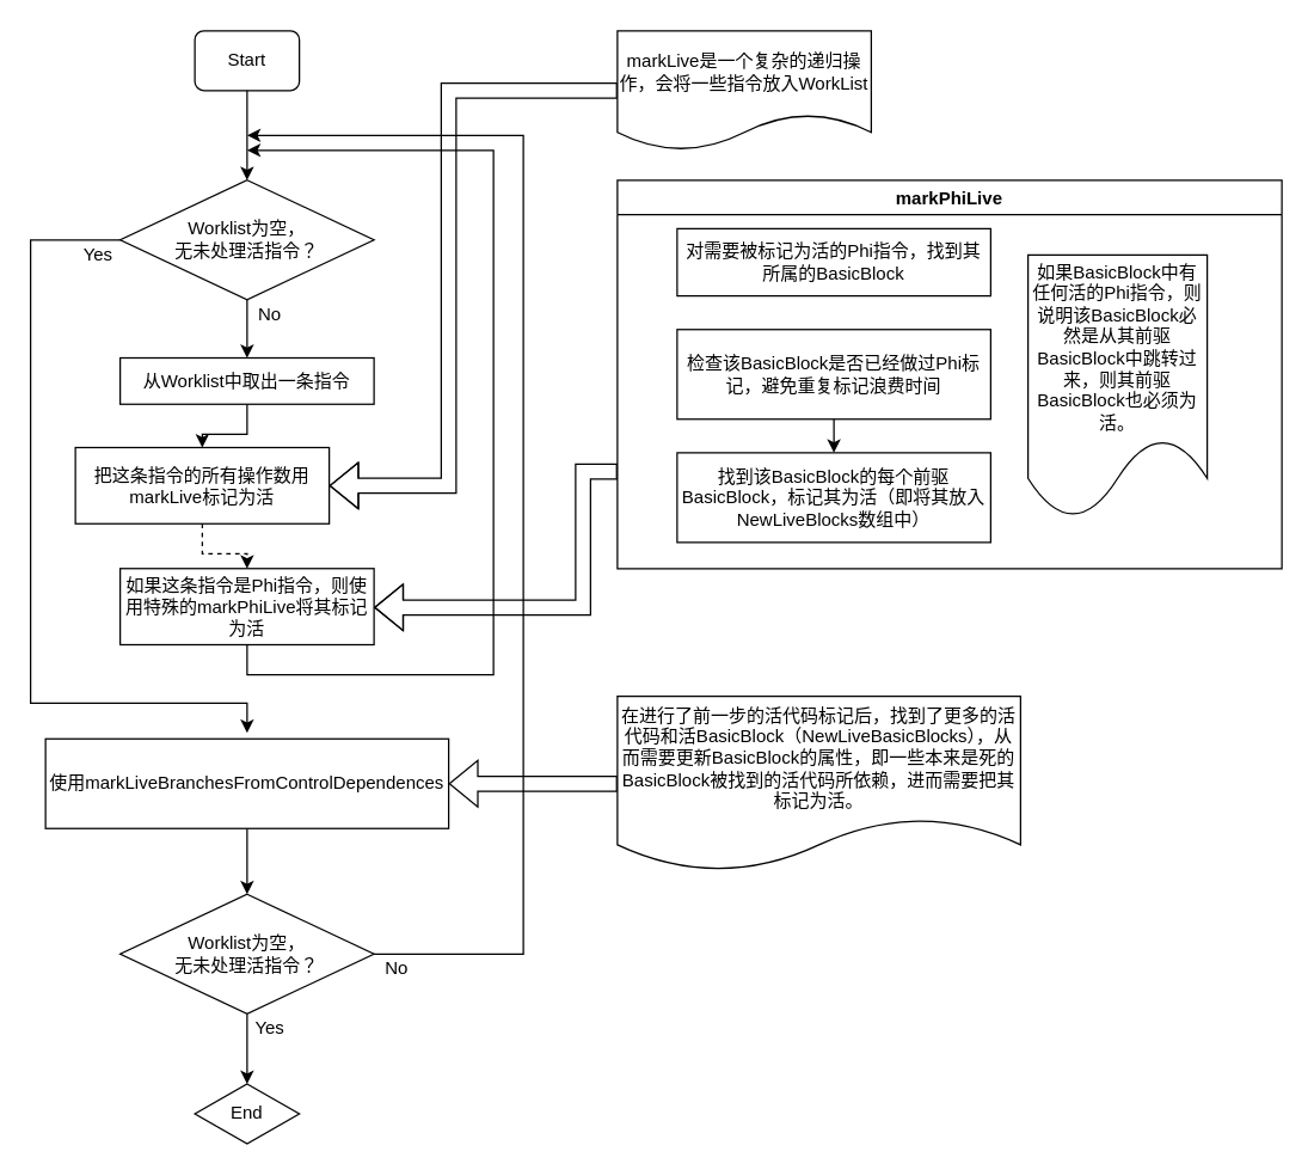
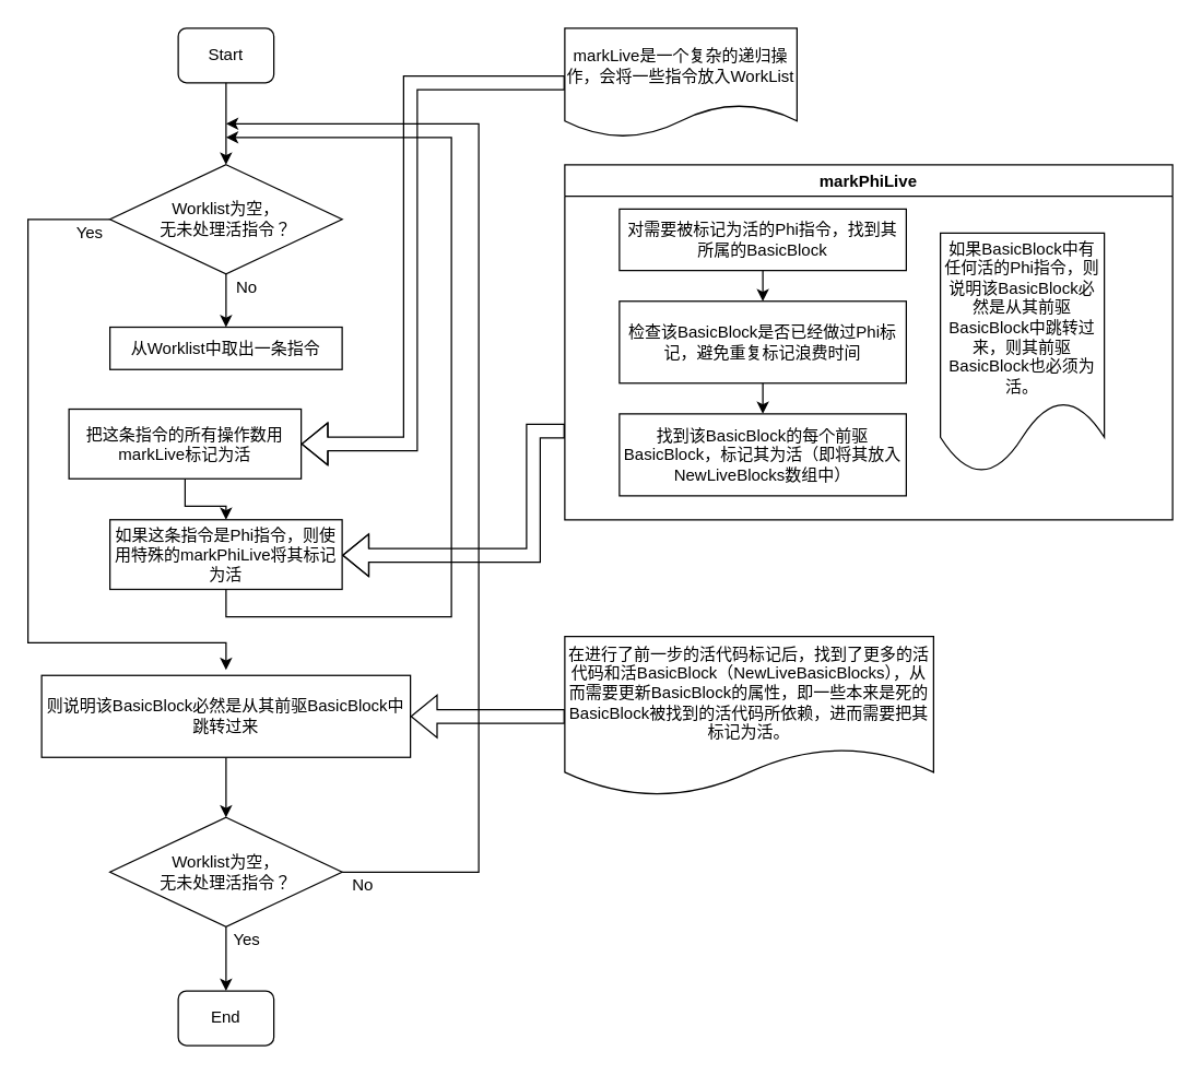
  <mxCell id="0" />
  <mxCell id="1" parent="0" />
  <mxCell id="2" value="Start" style="rounded=1;whiteSpace=wrap;html=1;" parent="1" vertex="1"><mxGeometry x="130" y="20" width="70" height="40" as="geometry" /></mxCell>
- <mxCell id="3" value="End" style="rhombus;whiteSpace=wrap;html=1;" parent="1" vertex="1"><mxGeometry x="130" y="725" width="70" height="40" as="geometry" /></mxCell>
+ <mxCell id="3" value="End" style="rounded=1;whiteSpace=wrap;html=1;" parent="1" vertex="1"><mxGeometry x="130" y="725" width="70" height="40" as="geometry" /></mxCell>
  <mxCell id="4" value="" style="edgeStyle=orthogonalEdgeStyle;rounded=0;orthogonalLoop=1;jettySize=auto;html=1;" parent="1" source="2" edge="1"><mxGeometry relative="1" as="geometry"><mxPoint x="165" y="80" as="sourcePoint" /><mxPoint x="165" y="120" as="targetPoint" /></mxGeometry></mxCell>
  <mxCell id="5" value="" style="edgeStyle=orthogonalEdgeStyle;rounded=0;orthogonalLoop=1;jettySize=auto;html=1;" parent="1" edge="1"><mxGeometry relative="1" as="geometry"><mxPoint x="165" y="175" as="sourcePoint" /></mxGeometry></mxCell>
  <mxCell id="6" style="edgeStyle=orthogonalEdgeStyle;rounded=0;orthogonalLoop=1;jettySize=auto;html=1;entryX=1;entryY=0.5;entryDx=0;entryDy=0;shape=flexArrow;" edge="1" parent="1" source="7" target="17"><mxGeometry relative="1" as="geometry"><Array as="points"><mxPoint x="300" y="60" /><mxPoint x="300" y="325" /></Array></mxGeometry></mxCell>
  <mxCell id="7" value="markLive是一个复杂的递归操作，会将一些指令放入WorkList" style="shape=document;whiteSpace=wrap;html=1;boundedLbl=1;" parent="1" vertex="1"><mxGeometry x="413" y="20" width="170" height="80" as="geometry" /></mxCell>
  <mxCell id="8" value="" style="edgeStyle=orthogonalEdgeStyle;rounded=0;orthogonalLoop=1;jettySize=auto;html=1;" parent="1" edge="1"><mxGeometry relative="1" as="geometry"><mxPoint x="165" y="280" as="sourcePoint" /></mxGeometry></mxCell>
  <mxCell id="9" value="" style="edgeStyle=orthogonalEdgeStyle;rounded=0;orthogonalLoop=1;jettySize=auto;html=1;fillColor=none;gradientColor=none;" parent="1" edge="1"><mxGeometry relative="1" as="geometry"><mxPoint x="165" y="380" as="sourcePoint" /></mxGeometry></mxCell>
  <mxCell id="10" style="edgeStyle=orthogonalEdgeStyle;rounded=0;orthogonalLoop=1;jettySize=auto;html=1;exitX=0.5;exitY=1;exitDx=0;exitDy=0;entryX=0.5;entryY=0;entryDx=0;entryDy=0;fillColor=none;gradientColor=none;" parent="1" edge="1"><mxGeometry relative="1" as="geometry"><mxPoint x="165" y="473" as="sourcePoint" /></mxGeometry></mxCell>
  <mxCell id="11" style="edgeStyle=orthogonalEdgeStyle;rounded=0;orthogonalLoop=1;jettySize=auto;html=1;exitX=0.5;exitY=1;exitDx=0;exitDy=0;entryX=0.5;entryY=0;entryDx=0;entryDy=0;" edge="1" parent="1" source="13" target="15"><mxGeometry relative="1" as="geometry" /></mxCell>
  <mxCell id="12" style="edgeStyle=orthogonalEdgeStyle;rounded=0;orthogonalLoop=1;jettySize=auto;html=1;exitX=0;exitY=0.5;exitDx=0;exitDy=0;" edge="1" parent="1" source="13"><mxGeometry relative="1" as="geometry"><mxPoint x="165" y="490" as="targetPoint" /><Array as="points"><mxPoint x="20" y="160" /><mxPoint x="20" y="470" /><mxPoint x="165" y="470" /></Array></mxGeometry></mxCell>
  <mxCell id="13" value="Worklist为空，&lt;br&gt;无未处理活指令？" style="rhombus;whiteSpace=wrap;html=1;" vertex="1" parent="1"><mxGeometry x="80" y="120" width="170" height="80" as="geometry" /></mxCell>
- <mxCell id="14" value="" style="edgeStyle=orthogonalEdgeStyle;rounded=0;orthogonalLoop=1;jettySize=auto;html=1;" edge="1" parent="1" source="15" target="17"><mxGeometry relative="1" as="geometry" /></mxCell>
  <mxCell id="15" value="从Worklist中取出一条指令" style="rounded=0;whiteSpace=wrap;html=1;" vertex="1" parent="1"><mxGeometry x="80" y="239" width="170" height="31" as="geometry" /></mxCell>
- <mxCell id="16" value="" style="edgeStyle=orthogonalEdgeStyle;rounded=0;orthogonalLoop=1;jettySize=auto;html=1;dashed=1;" edge="1" parent="1" source="17" target="19"><mxGeometry relative="1" as="geometry" /></mxCell>
+ <mxCell id="16" value="" style="edgeStyle=orthogonalEdgeStyle;rounded=0;orthogonalLoop=1;jettySize=auto;html=1;" edge="1" parent="1" source="17" target="19"><mxGeometry relative="1" as="geometry" /></mxCell>
  <mxCell id="17" value="把这条指令的所有操作数用markLive标记为活" style="rounded=0;whiteSpace=wrap;html=1;" vertex="1" parent="1"><mxGeometry x="50" y="299" width="170" height="51" as="geometry" /></mxCell>
  <mxCell id="18" style="edgeStyle=orthogonalEdgeStyle;rounded=0;orthogonalLoop=1;jettySize=auto;html=1;exitX=0.5;exitY=1;exitDx=0;exitDy=0;" edge="1" parent="1" source="19"><mxGeometry relative="1" as="geometry"><mxPoint x="165" y="100" as="targetPoint" /><Array as="points"><mxPoint x="165" y="451" /><mxPoint x="330" y="451" /><mxPoint x="330" y="100" /></Array></mxGeometry></mxCell>
  <mxCell id="19" value="如果这条指令是Phi指令，则使用特殊的markPhiLive将其标记为活" style="rounded=0;whiteSpace=wrap;html=1;" vertex="1" parent="1"><mxGeometry x="80" y="380" width="170" height="51" as="geometry" /></mxCell>
  <mxCell id="20" value="No" style="text;html=1;align=center;verticalAlign=middle;resizable=0;points=[];;autosize=1;" vertex="1" parent="1"><mxGeometry x="165" y="200" width="30" height="20" as="geometry" /></mxCell>
  <mxCell id="21" value="Yes" style="text;html=1;align=center;verticalAlign=middle;resizable=0;points=[];;autosize=1;" vertex="1" parent="1"><mxGeometry x="50" y="160" width="30" height="20" as="geometry" /></mxCell>
  <mxCell id="22" style="edgeStyle=orthogonalEdgeStyle;rounded=0;orthogonalLoop=1;jettySize=auto;html=1;exitX=0.5;exitY=1;exitDx=0;exitDy=0;entryX=0.5;entryY=0;entryDx=0;entryDy=0;" edge="1" parent="1" source="23" target="26"><mxGeometry relative="1" as="geometry" /></mxCell>
- <mxCell id="23" value="使用markLiveBranchesFromControlDependences" style="rounded=0;whiteSpace=wrap;html=1;" vertex="1" parent="1"><mxGeometry x="30" y="494" width="270" height="60" as="geometry" /></mxCell>
+ <mxCell id="23" value="则说明该BasicBlock必然是从其前驱BasicBlock中跳转过来" style="rounded=0;whiteSpace=wrap;html=1;" vertex="1" parent="1"><mxGeometry x="30" y="494" width="270" height="60" as="geometry" /></mxCell>
  <mxCell id="24" style="edgeStyle=orthogonalEdgeStyle;rounded=0;orthogonalLoop=1;jettySize=auto;html=1;exitX=0.5;exitY=1;exitDx=0;exitDy=0;entryX=0.5;entryY=0;entryDx=0;entryDy=0;" edge="1" parent="1" source="26" target="3"><mxGeometry relative="1" as="geometry" /></mxCell>
  <mxCell id="25" style="edgeStyle=orthogonalEdgeStyle;rounded=0;orthogonalLoop=1;jettySize=auto;html=1;" edge="1" parent="1" source="26"><mxGeometry relative="1" as="geometry"><mxPoint x="165" y="90" as="targetPoint" /><Array as="points"><mxPoint x="350" y="638" /><mxPoint x="350" y="90" /></Array></mxGeometry></mxCell>
  <mxCell id="26" value="Worklist为空，&lt;br&gt;无未处理活指令？" style="rhombus;whiteSpace=wrap;html=1;" vertex="1" parent="1"><mxGeometry x="80" y="598" width="170" height="80" as="geometry" /></mxCell>
  <mxCell id="27" value="Yes" style="text;html=1;align=center;verticalAlign=middle;resizable=0;points=[];;autosize=1;" vertex="1" parent="1"><mxGeometry x="165" y="678" width="30" height="20" as="geometry" /></mxCell>
  <mxCell id="28" value="No" style="text;html=1;align=center;verticalAlign=middle;resizable=0;points=[];;autosize=1;" vertex="1" parent="1"><mxGeometry x="250" y="638" width="30" height="20" as="geometry" /></mxCell>
  <mxCell id="29" style="edgeStyle=orthogonalEdgeStyle;shape=flexArrow;rounded=0;orthogonalLoop=1;jettySize=auto;html=1;exitX=0;exitY=0.75;exitDx=0;exitDy=0;" edge="1" parent="1" source="30" target="19"><mxGeometry relative="1" as="geometry"><Array as="points"><mxPoint x="390" y="315" /><mxPoint x="390" y="406" /></Array></mxGeometry></mxCell>
  <mxCell id="30" value="markPhiLive" style="swimlane;" vertex="1" parent="1"><mxGeometry x="413" y="120" width="445" height="260" as="geometry" /></mxCell>
+ <mxCell id="31" value="" style="edgeStyle=orthogonalEdgeStyle;rounded=0;orthogonalLoop=1;jettySize=auto;html=1;" edge="1" parent="30" source="32" target="34"><mxGeometry relative="1" as="geometry" /></mxCell>
  <mxCell id="32" value="对需要被标记为活的Phi指令，找到其所属的BasicBlock" style="rounded=0;whiteSpace=wrap;html=1;" vertex="1" parent="30"><mxGeometry x="40" y="32.5" width="210" height="45" as="geometry" /></mxCell>
  <mxCell id="33" value="" style="edgeStyle=orthogonalEdgeStyle;rounded=0;orthogonalLoop=1;jettySize=auto;html=1;" edge="1" parent="30" source="34" target="35"><mxGeometry relative="1" as="geometry" /></mxCell>
  <mxCell id="34" value="检查该BasicBlock是否已经做过Phi标记，避免重复标记浪费时间" style="rounded=0;whiteSpace=wrap;html=1;" vertex="1" parent="30"><mxGeometry x="40" y="100" width="210" height="60" as="geometry" /></mxCell>
  <mxCell id="35" value="找到该BasicBlock的每个前驱BasicBlock，标记其为活（即将其放入NewLiveBlocks数组中）" style="rounded=0;whiteSpace=wrap;html=1;" vertex="1" parent="30"><mxGeometry x="40" y="182.5" width="210" height="60" as="geometry" /></mxCell>
  <mxCell id="36" value="如果BasicBlock中有任何活的Phi指令，则说明该BasicBlock必然是从其前驱BasicBlock中跳转过来，则其前驱BasicBlock也必须为活。" style="shape=document;whiteSpace=wrap;html=1;boundedLbl=1;" vertex="1" parent="30"><mxGeometry x="275" y="50" width="120" height="176" as="geometry" /></mxCell>
  <mxCell id="37" style="edgeStyle=orthogonalEdgeStyle;shape=flexArrow;rounded=0;orthogonalLoop=1;jettySize=auto;html=1;entryX=1;entryY=0.5;entryDx=0;entryDy=0;" edge="1" parent="1" source="38" target="23"><mxGeometry relative="1" as="geometry" /></mxCell>
  <mxCell id="38" value="在进行了前一步的活代码标记后，找到了更多的活代码和活BasicBlock（NewLiveBasicBlocks），从而需要更新BasicBlock的属性，即一些本来是死的BasicBlock被找到的活代码所依赖，进而需要把其标记为活。" style="shape=document;whiteSpace=wrap;html=1;boundedLbl=1;" vertex="1" parent="1"><mxGeometry x="413" y="465.5" width="270" height="117" as="geometry" /></mxCell>
